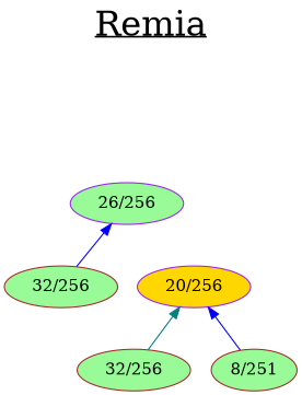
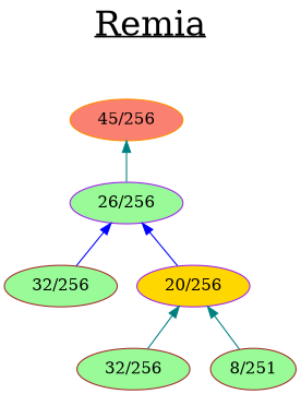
  digraph {
    fontsize=30
    label=<<u>Remia</u>>
    labelloc=t
    rankdir=BT
    node [color=brown fillcolor=palegreen style=filled]
    edge [color=blue]
+   n1 [color=darkorange fillcolor=salmon label=" 45/256 "]
    n2 [color=purple label=" 26/256 "]
    n3 [label=" 32/256 "]
    n4 [color=purple fillcolor=gold label=" 20/256 "]
    n5 [label=" 32/256 "]
    n6 [label="8/251"]
+   n2 -> n1 [color=teal]
    n3 -> n2
+   n4 -> n2
    n5 -> n4 [color=teal]
-   n6 -> n4
+   n6 -> n4 [color=teal]
  }
